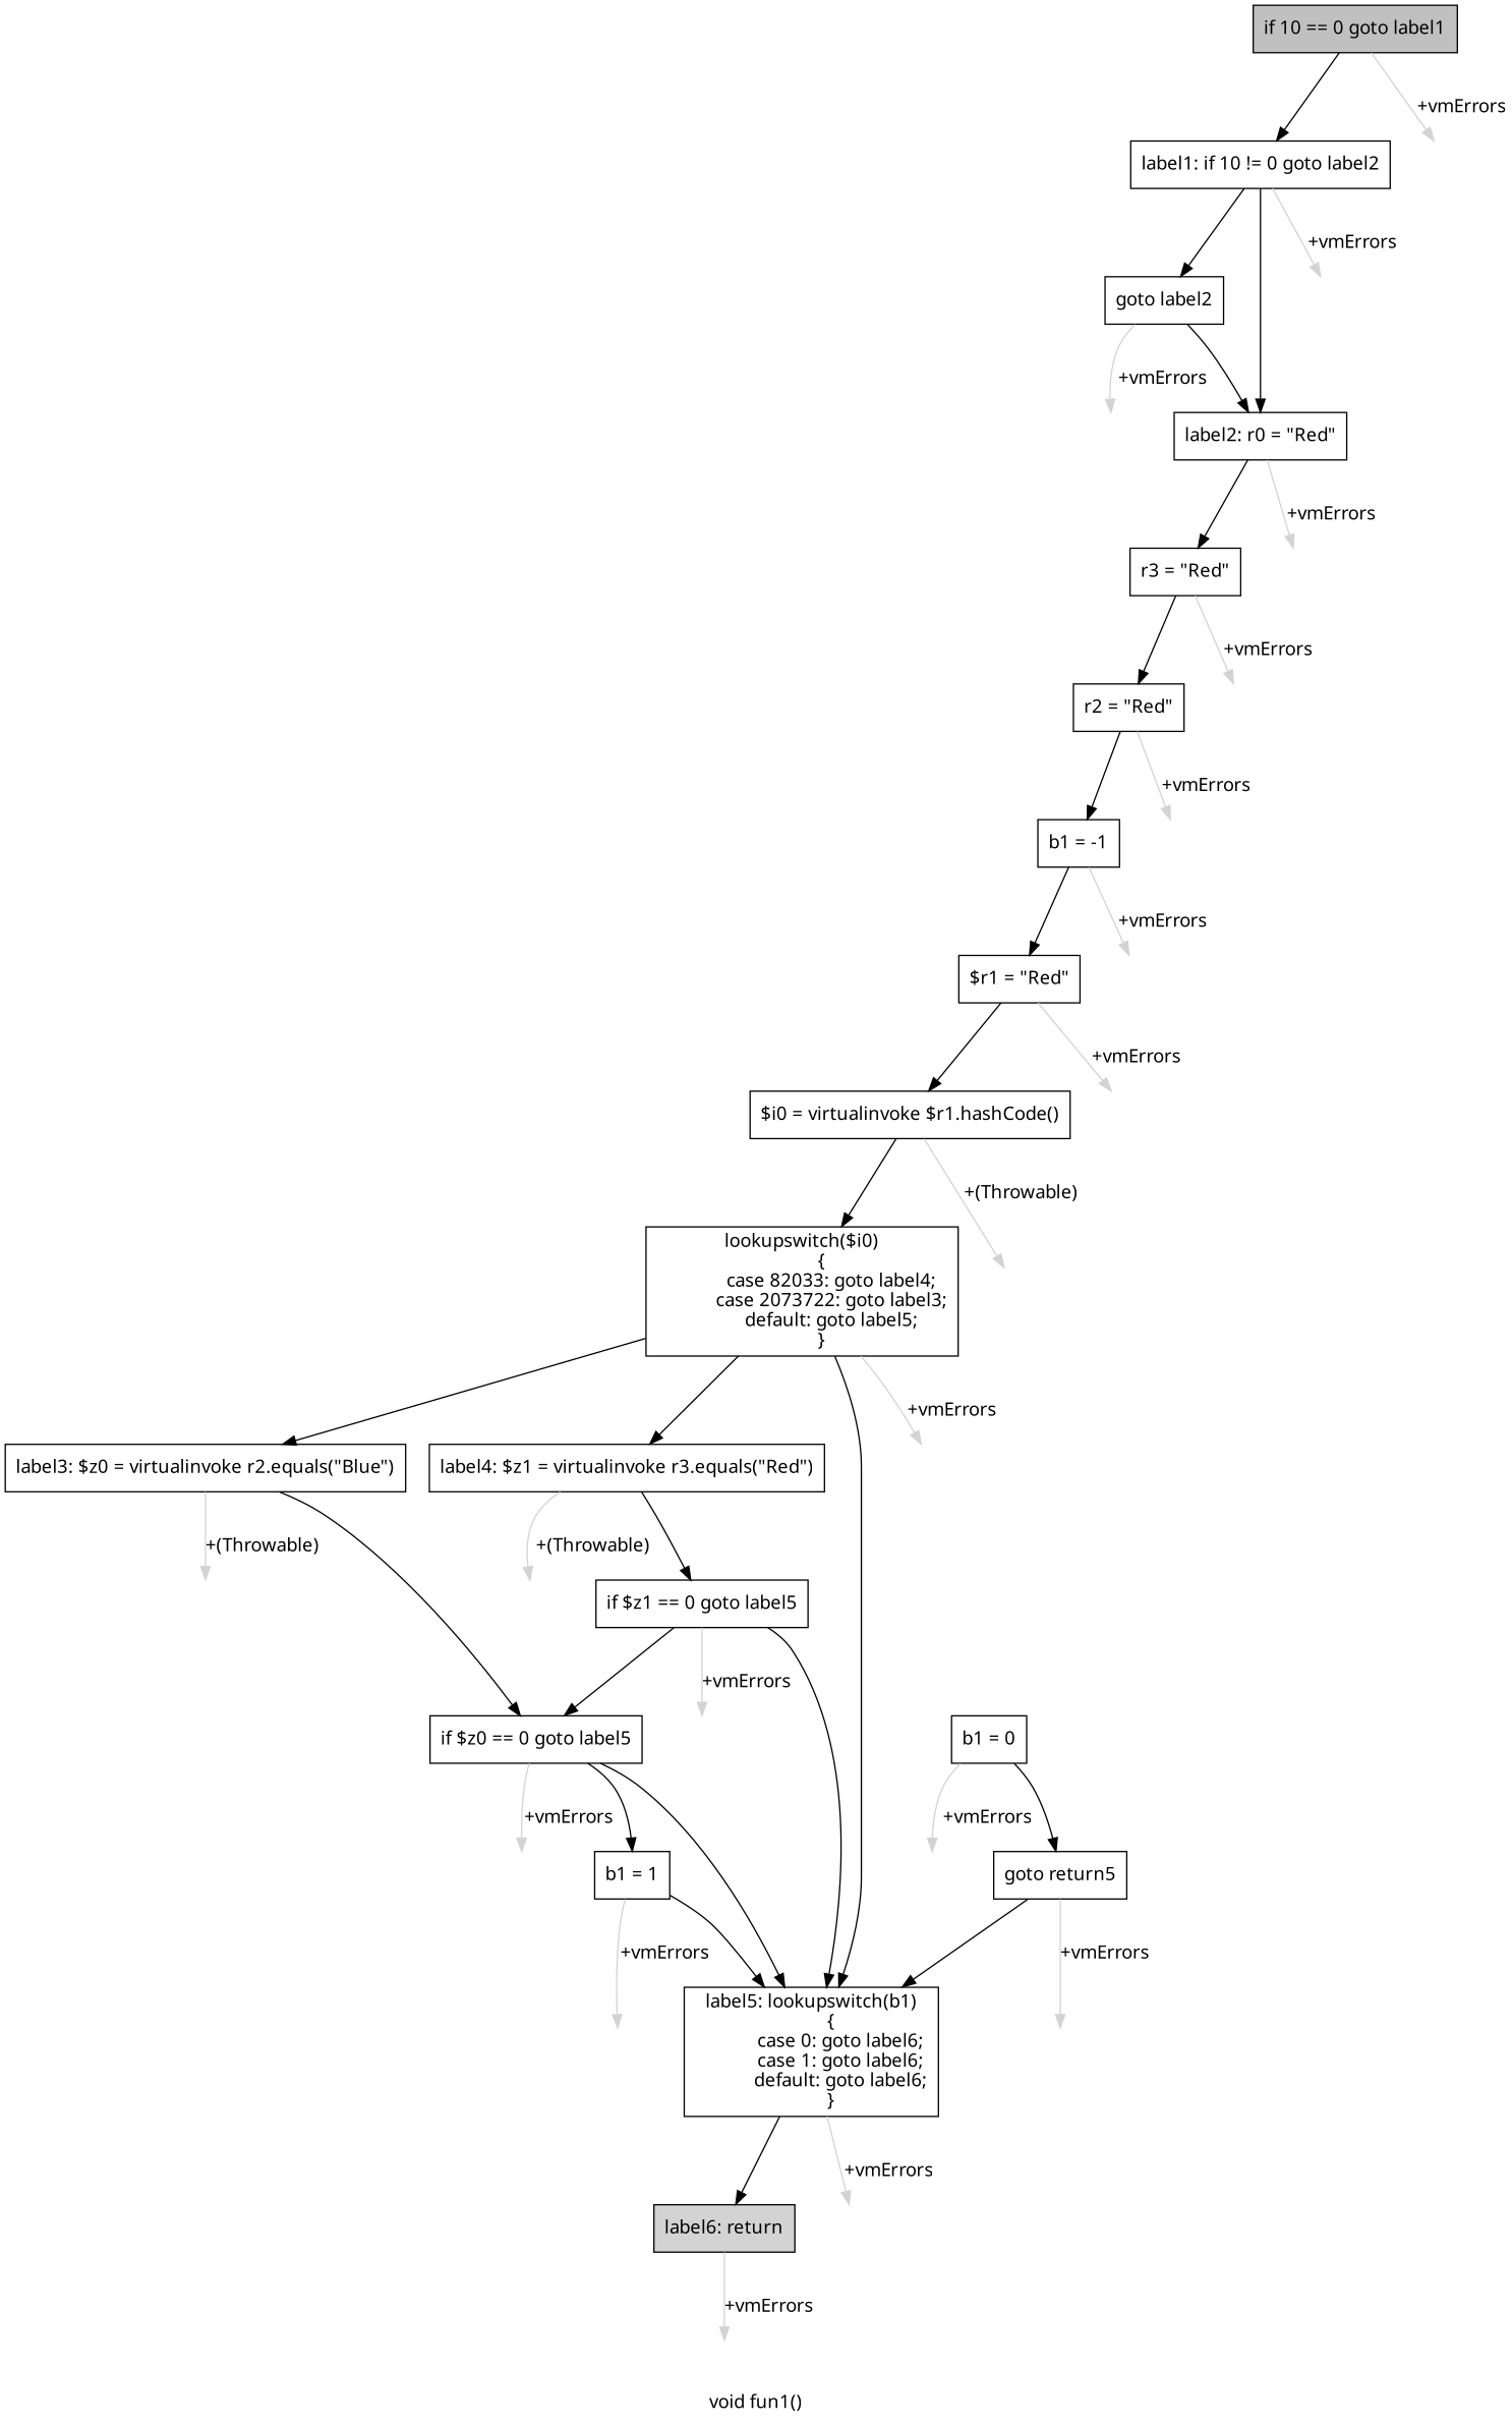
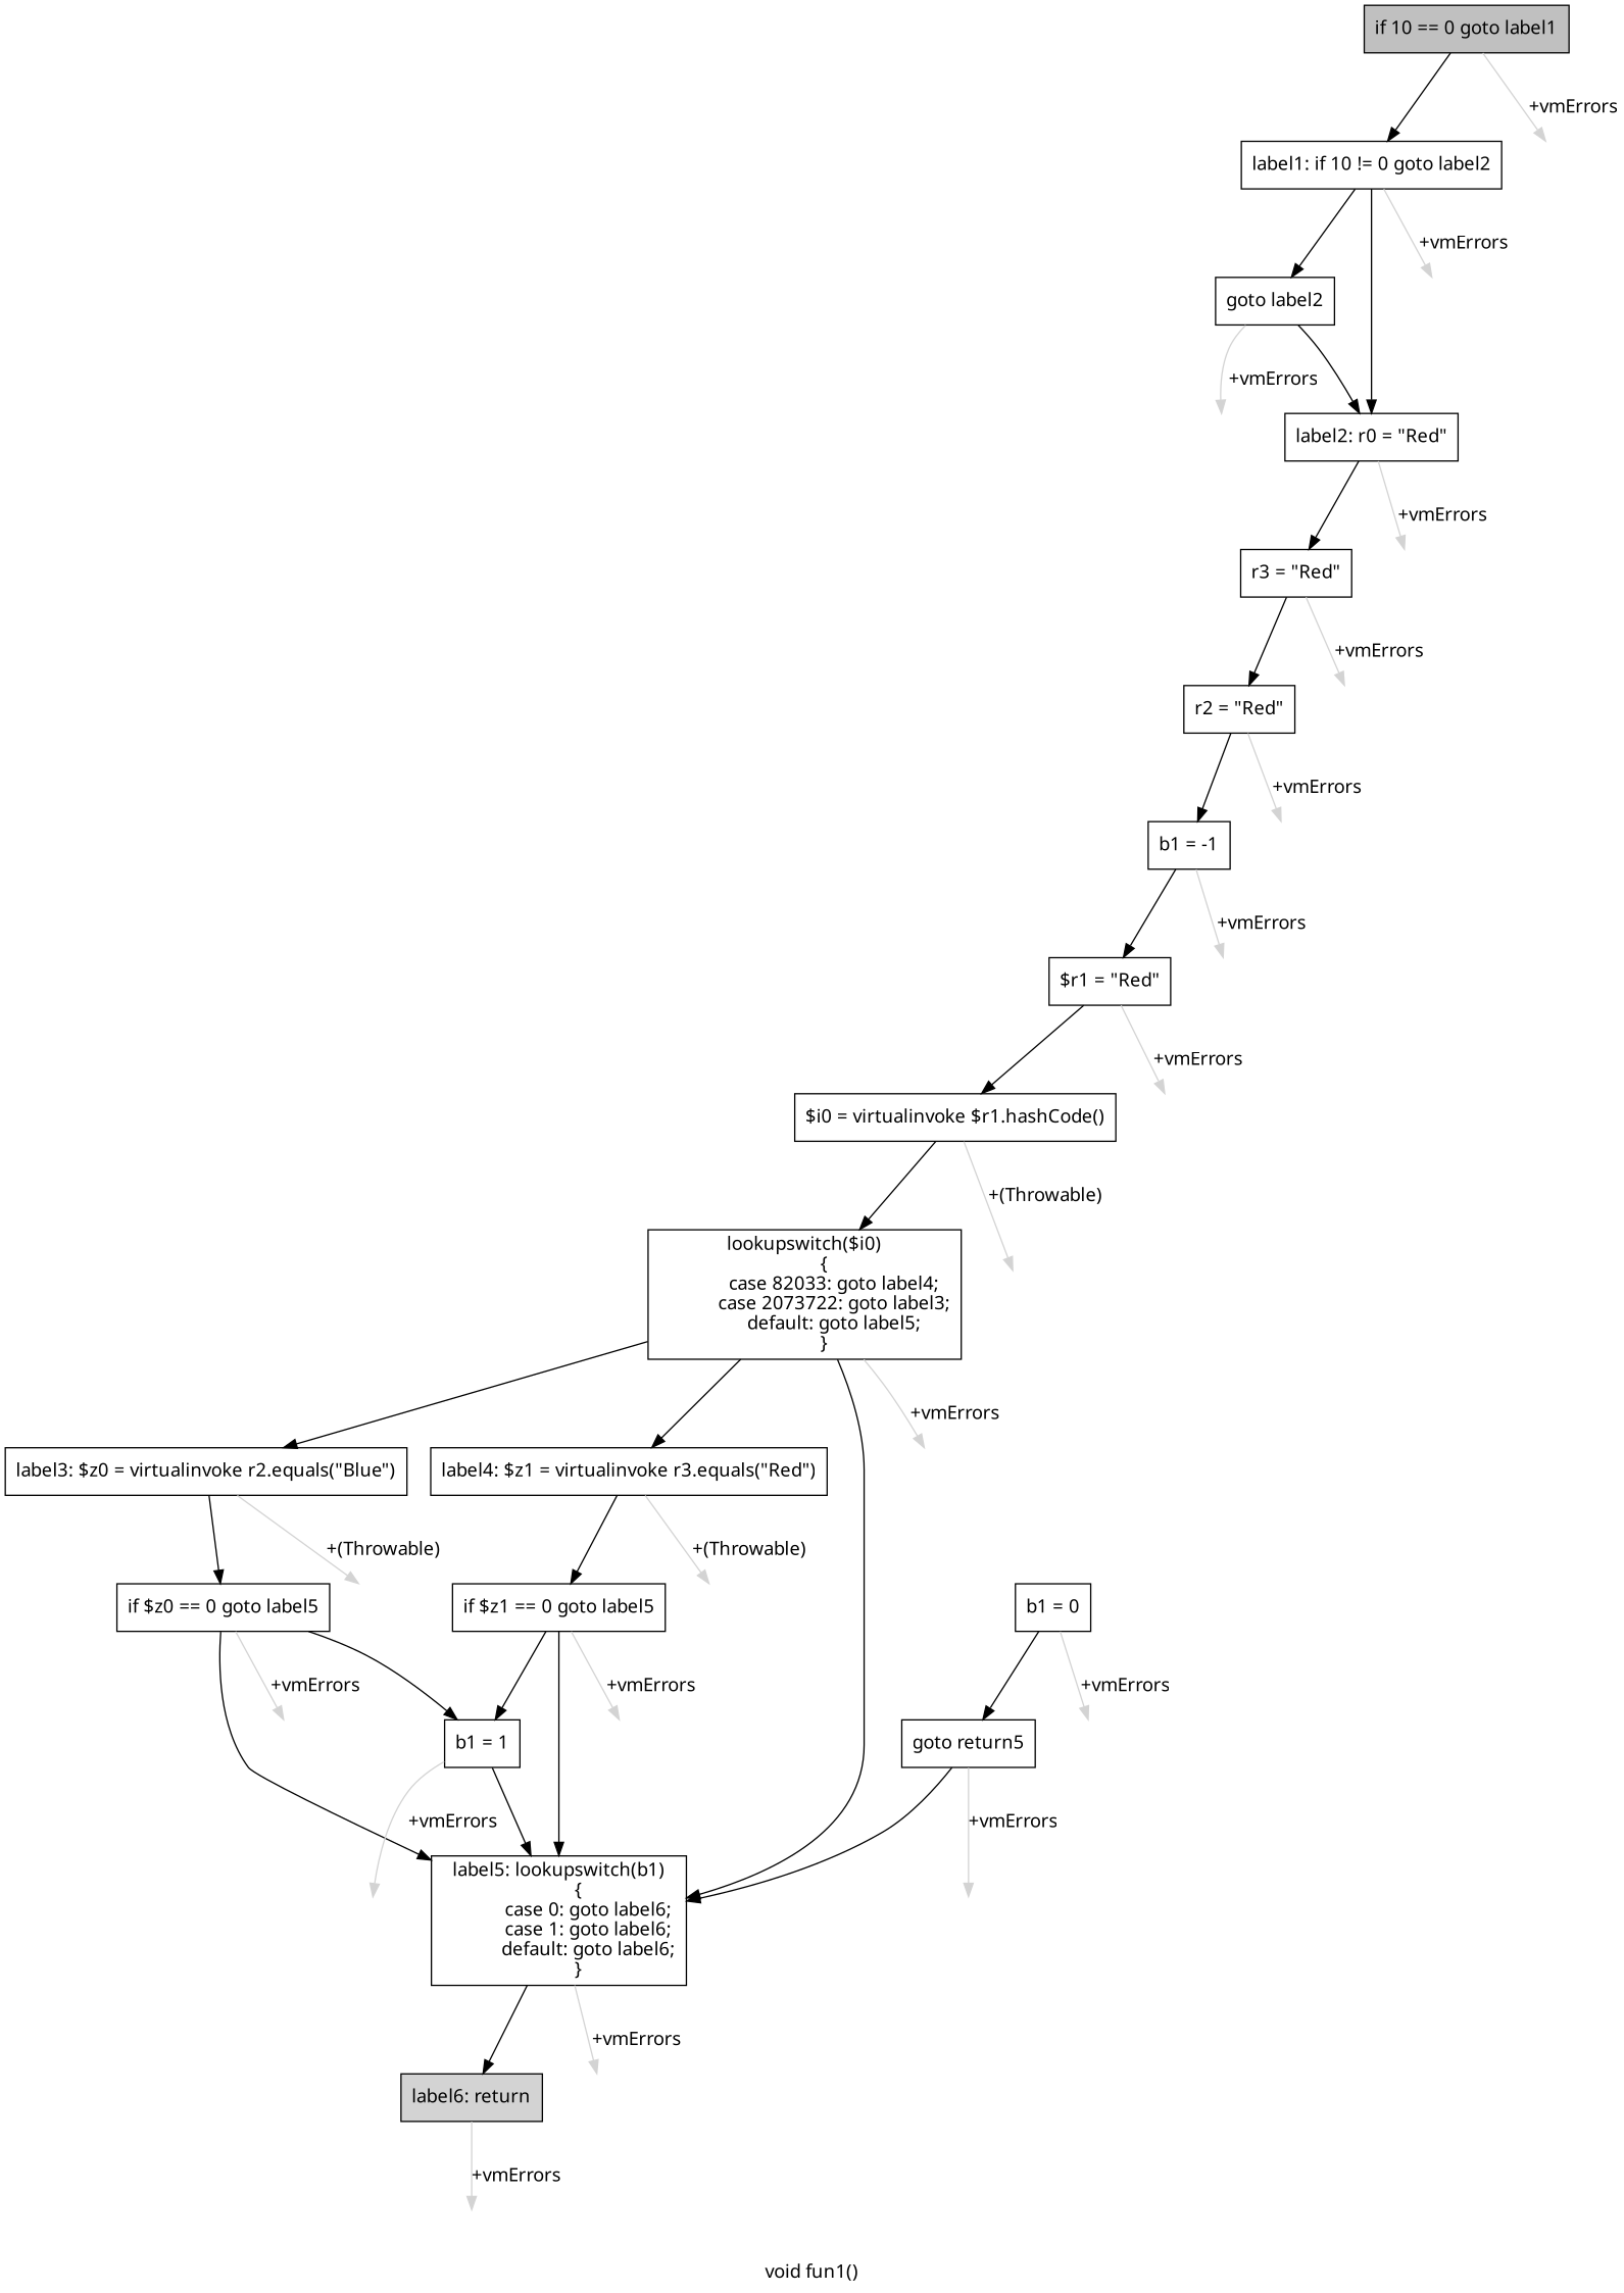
  digraph {
    fontname="Noto Sans"
    label="void fun1()"
    node [fontname="Noto Sans" shape=box style=invis]
    edge [color=black fontname="Noto Sans"]
    n1 [fillcolor=gray label="if 10 == 0 goto label1" style=filled]
    n2 [label="label1: if 10 != 0 goto label2" style=""]
    n3 [label=Esc]
    n4 [label="goto label2" style=""]
    n5 [label="label2: r0 = \"Red\"" style=""]
    n6 [label=Esc]
    n7 [label=Esc]
    n8 [label="r3 = \"Red\"" style=""]
    n9 [label=Esc]
    n10 [label="r2 = \"Red\"" style=""]
    n11 [label=Esc]
    n12 [label="b1 = -1" style=""]
    n13 [label=Esc]
    n14 [label="$r1 = \"Red\"" style=""]
    n15 [label=Esc]
    n16 [label="$i0 = virtualinvoke $r1.hashCode()" style=""]
    n17 [label=Esc]
    n18 [label="lookupswitch($i0)\n        {\n            case 82033: goto label4;\n            case 2073722: goto label3;\n            default: goto label5;\n        }" style=""]
    n19 [label=Esc]
    n20 [label="label3: $z0 = virtualinvoke r2.equals(\"Blue\")" style=""]
    n21 [label="label4: $z1 = virtualinvoke r3.equals(\"Red\")" style=""]
    n22 [label="label5: lookupswitch(b1)\n        {\n            case 0: goto label6;\n            case 1: goto label6;\n            default: goto label6;\n        }" style=""]
    n23 [label=Esc]
    n24 [label="if $z0 == 0 goto label5" style=""]
    n25 [label=Esc]
    n26 [label="if $z1 == 0 goto label5" style=""]
    n27 [label=Esc]
    n28 [fillcolor=lightgray label="label6: return" style=filled]
    n29 [label=Esc]
    n30 [label=Esc]
    n31 [label="b1 = 1" style=""]
    n32 [label=Esc]
    n33 [label=Esc]
    n34 [label="b1 = 0" style=""]
    n35 [label="goto return5" style=""]
    n36 [label=Esc]
    n37 [label=Esc]
    n38 [label=Esc]
    n1 -> n2
    n1 -> n3 [color=lightgray label="\l+vmErrors"]
    n2 -> n4
    n2 -> n5
    n2 -> n6 [color=lightgray label="\l+vmErrors"]
    n4 -> n5
    n4 -> n7 [color=lightgray label="\l+vmErrors"]
    n5 -> n8
    n5 -> n9 [color=lightgray label="\l+vmErrors"]
    n8 -> n10
    n8 -> n11 [color=lightgray label="\l+vmErrors"]
    n10 -> n12
    n10 -> n13 [color=lightgray label="\l+vmErrors"]
    n12 -> n14
    n12 -> n15 [color=lightgray label="\l+vmErrors"]
    n14 -> n16
    n14 -> n17 [color=lightgray label="\l+vmErrors"]
    n16 -> n18
    n16 -> n19 [color=lightgray label="\l+(Throwable)"]
    n18 -> n20
    n18 -> n21
    n18 -> n22
    n18 -> n23 [color=lightgray label="\l+vmErrors"]
    n20 -> n24
    n20 -> n25 [color=lightgray label="\l+(Throwable)"]
    n21 -> n26
    n21 -> n27 [color=lightgray label="\l+(Throwable)"]
    n22 -> n28
    n22 -> n29 [color=lightgray label="\l+vmErrors"]
    n24 -> n22
    n24 -> n30 [color=lightgray label="\l+vmErrors"]
    n24 -> n31
    n26 -> n22
-   n26 -> n24
+   n26 -> n31
    n26 -> n32 [color=lightgray label="\l+vmErrors"]
    n28 -> n33 [color=lightgray label="\l+vmErrors"]
    n31 -> n22
    n31 -> n38 [color=lightgray label="\l+vmErrors"]
    n34 -> n35
    n34 -> n36 [color=lightgray label="\l+vmErrors"]
    n35 -> n22
    n35 -> n37 [color=lightgray label="\l+vmErrors"]
  }
